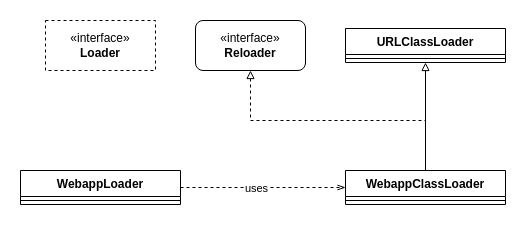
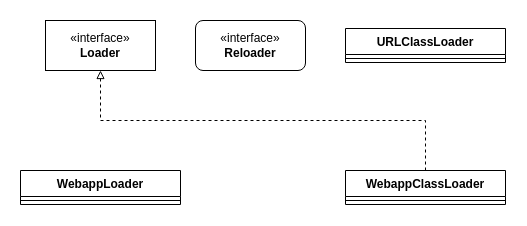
  <mxCell id="0" />
  <mxCell id="1" parent="0" />
- <mxCell id="2" value="«interface»&lt;br&gt;&lt;b&gt;Loader&lt;/b&gt;" style="html=1;whiteSpace=wrap;dashed=1;" vertex="1" parent="1"><mxGeometry x="45" y="20" width="110" height="50" as="geometry" /></mxCell>
- <mxCell id="3" style="edgeStyle=orthogonalEdgeStyle;rounded=0;orthogonalLoop=1;jettySize=auto;html=1;exitX=1;exitY=0.5;exitDx=0;exitDy=0;entryX=0;entryY=0.5;entryDx=0;entryDy=0;dashed=1;endArrow=openThin;endFill=0;" edge="1" parent="1" source="5" target="11"><mxGeometry relative="1" as="geometry"><mxPoint x="345" y="189" as="targetPoint" /></mxGeometry></mxCell>
- <mxCell id="4" value="uses" style="edgeLabel;html=1;align=center;verticalAlign=middle;resizable=0;points=[];" vertex="1" connectable="0" parent="3"><mxGeometry x="-0.474" relative="1" as="geometry"><mxPoint x="32" as="offset" /></mxGeometry></mxCell>
+ <mxCell id="2" value="«interface»&lt;br&gt;&lt;b&gt;Loader&lt;/b&gt;" style="html=1;whiteSpace=wrap;" vertex="1" parent="1"><mxGeometry x="45" y="20" width="110" height="50" as="geometry" /></mxCell>
  <mxCell id="5" value="WebappLoader" style="swimlane;fontStyle=1;align=center;verticalAlign=top;childLayout=stackLayout;horizontal=1;startSize=26;horizontalStack=0;resizeParent=1;resizeParentMax=0;resizeLast=0;collapsible=1;marginBottom=0;whiteSpace=wrap;html=1;" vertex="1" parent="1"><mxGeometry x="20" y="170" width="160" height="34" as="geometry" /></mxCell>
  <mxCell id="6" value="" style="line;strokeWidth=1;fillColor=none;align=left;verticalAlign=middle;spacingTop=-1;spacingLeft=3;spacingRight=3;rotatable=0;labelPosition=right;points=[];portConstraint=eastwest;strokeColor=inherit;" vertex="1" parent="5"><mxGeometry y="26" width="160" height="8" as="geometry" /></mxCell>
  <mxCell id="7" value="URLClassLoader" style="swimlane;fontStyle=1;align=center;verticalAlign=top;childLayout=stackLayout;horizontal=1;startSize=26;horizontalStack=0;resizeParent=1;resizeParentMax=0;resizeLast=0;collapsible=1;marginBottom=0;whiteSpace=wrap;html=1;" vertex="1" parent="1"><mxGeometry x="345" y="28" width="160" height="34" as="geometry" /></mxCell>
  <mxCell id="8" value="" style="line;strokeWidth=1;fillColor=none;align=left;verticalAlign=middle;spacingTop=-1;spacingLeft=3;spacingRight=3;rotatable=0;labelPosition=right;points=[];portConstraint=eastwest;strokeColor=inherit;" vertex="1" parent="7"><mxGeometry y="26" width="160" height="8" as="geometry" /></mxCell>
- <mxCell id="9" style="edgeStyle=orthogonalEdgeStyle;rounded=0;orthogonalLoop=1;jettySize=auto;html=1;exitX=0.5;exitY=0;exitDx=0;exitDy=0;entryX=0.5;entryY=1;entryDx=0;entryDy=0;endArrow=block;endFill=0;" edge="1" parent="1" source="11" target="7"><mxGeometry relative="1" as="geometry" /></mxCell>
- <mxCell id="10" style="edgeStyle=orthogonalEdgeStyle;rounded=0;orthogonalLoop=1;jettySize=auto;html=1;exitX=0.5;exitY=0;exitDx=0;exitDy=0;entryX=0.5;entryY=1;entryDx=0;entryDy=0;dashed=1;endArrow=block;endFill=0;" edge="1" parent="1" source="11" target="13"><mxGeometry relative="1" as="geometry" /></mxCell>
+ <mxCell id="10" style="edgeStyle=orthogonalEdgeStyle;rounded=0;orthogonalLoop=1;jettySize=auto;html=1;exitX=0.5;exitY=0;exitDx=0;exitDy=0;dashed=1;endArrow=block;endFill=0;" edge="1" parent="1" source="11" target="2"><mxGeometry relative="1" as="geometry" /></mxCell>
  <mxCell id="11" value="WebappClassLoader" style="swimlane;fontStyle=1;align=center;verticalAlign=top;childLayout=stackLayout;horizontal=1;startSize=26;horizontalStack=0;resizeParent=1;resizeParentMax=0;resizeLast=0;collapsible=1;marginBottom=0;whiteSpace=wrap;html=1;" vertex="1" parent="1"><mxGeometry x="345" y="170" width="160" height="34" as="geometry" /></mxCell>
  <mxCell id="12" value="" style="line;strokeWidth=1;fillColor=none;align=left;verticalAlign=middle;spacingTop=-1;spacingLeft=3;spacingRight=3;rotatable=0;labelPosition=right;points=[];portConstraint=eastwest;strokeColor=inherit;" vertex="1" parent="11"><mxGeometry y="26" width="160" height="8" as="geometry" /></mxCell>
  <mxCell id="13" value="«interface»&lt;br&gt;&lt;b&gt;Reloader&lt;/b&gt;" style="html=1;whiteSpace=wrap;rounded=1;" vertex="1" parent="1"><mxGeometry x="195" y="20" width="110" height="50" as="geometry" /></mxCell>
